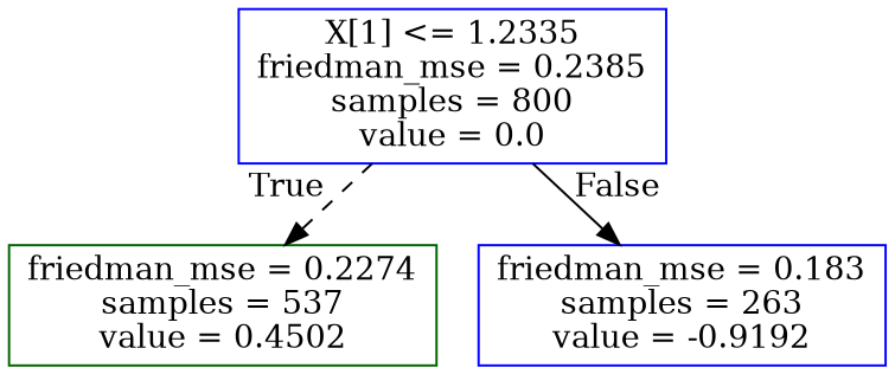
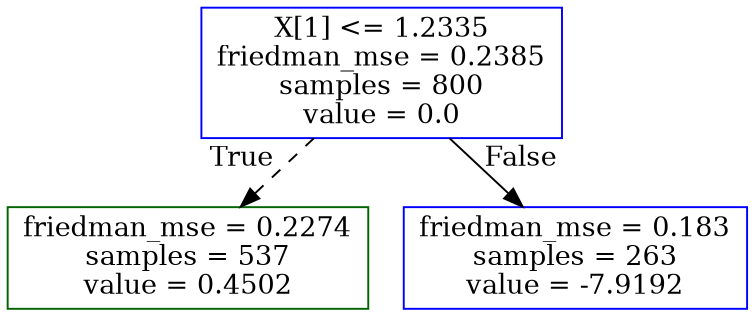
  digraph {
    node [shape=box color=blue]
    edge [labeldistance=2.5 arrowhead=normal]
    n1 [label="X[1] <= 1.2335\nfriedman_mse = 0.2385\nsamples = 800\nvalue = 0.0"]
    n2 [label="friedman_mse = 0.2274\nsamples = 537\nvalue = 0.4502" color=darkgreen]
-   n3 [label="friedman_mse = 0.183\nsamples = 263\nvalue = -0.9192"]
+   n3 [label="friedman_mse = 0.183\nsamples = 263\nvalue = -7.9192"]
    n1 -> n2 [headlabel=True labelangle=45 style=dashed]
    n1 -> n3 [headlabel=False labelangle=-45 style=solid]
  }
